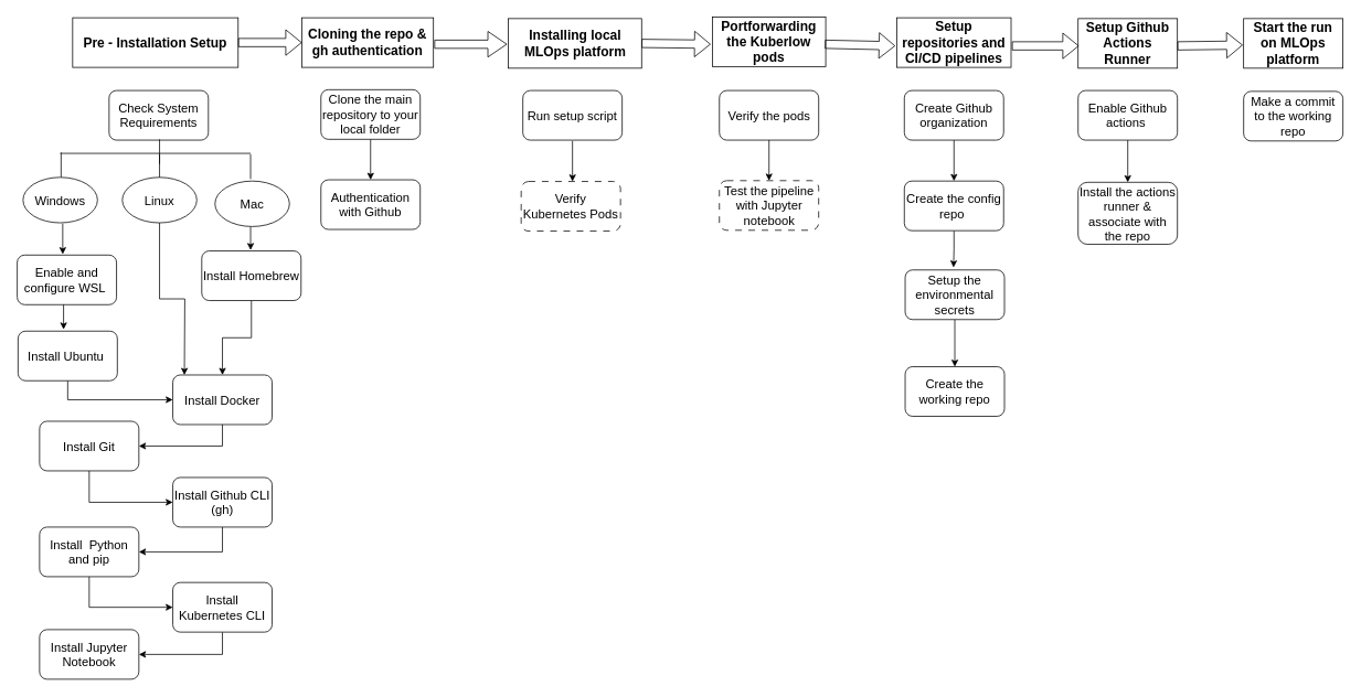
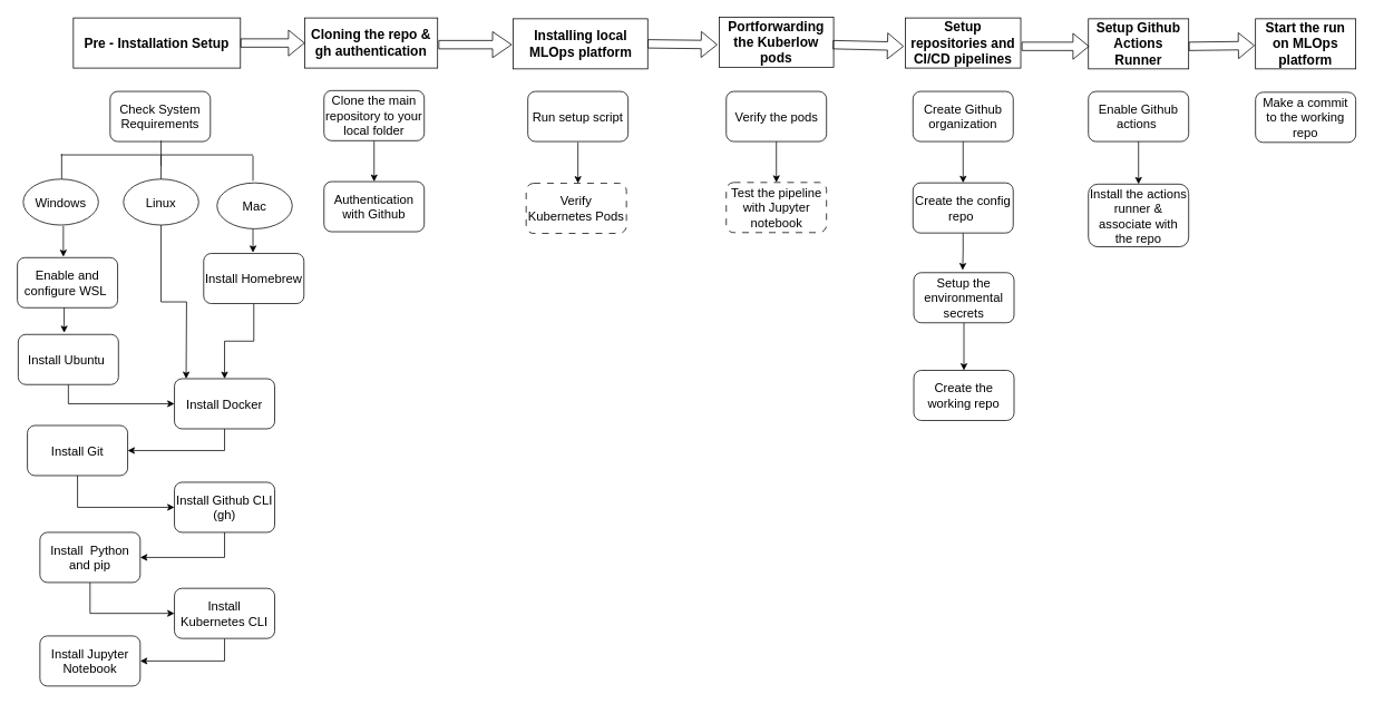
  <mxCell id="0" />
  <mxCell id="1" parent="0" />
  <mxCell id="2" value="&lt;font&gt;Check System Requirements&lt;/font&gt;" style="rounded=1;whiteSpace=wrap;html=1;fontSize=15;" parent="1" vertex="1"><mxGeometry x="131" y="109" width="120" height="60" as="geometry" /></mxCell>
  <mxCell id="3" style="edgeStyle=orthogonalEdgeStyle;rounded=0;orthogonalLoop=1;jettySize=auto;html=1;exitX=0.5;exitY=1;exitDx=0;exitDy=0;" parent="1" edge="1"><mxGeometry relative="1" as="geometry"><mxPoint x="76" y="361" as="sourcePoint" /><mxPoint x="76" y="398" as="targetPoint" /></mxGeometry></mxCell>
  <mxCell id="4" value="&lt;font&gt;Enable and configure WSL&amp;nbsp;&lt;/font&gt;" style="rounded=1;whiteSpace=wrap;html=1;fontSize=15;" parent="1" vertex="1"><mxGeometry x="20" y="308" width="120" height="60" as="geometry" /></mxCell>
  <mxCell id="5" style="edgeStyle=orthogonalEdgeStyle;rounded=0;orthogonalLoop=1;jettySize=auto;html=1;exitX=0.5;exitY=1;exitDx=0;exitDy=0;entryX=0;entryY=0.5;entryDx=0;entryDy=0;" parent="1" source="6" target="8" edge="1"><mxGeometry relative="1" as="geometry" /></mxCell>
  <mxCell id="6" value="Install Ubuntu&amp;nbsp;" style="rounded=1;whiteSpace=wrap;html=1;fontSize=15;" parent="1" vertex="1"><mxGeometry x="21" y="400" width="120" height="60" as="geometry" /></mxCell>
  <mxCell id="7" style="edgeStyle=orthogonalEdgeStyle;rounded=0;orthogonalLoop=1;jettySize=auto;html=1;exitX=0.5;exitY=1;exitDx=0;exitDy=0;fontSize=15;" parent="1" source="8" target="10" edge="1"><mxGeometry relative="1" as="geometry" /></mxCell>
  <mxCell id="8" value="Install Docker" style="rounded=1;whiteSpace=wrap;html=1;fontSize=15;" parent="1" vertex="1"><mxGeometry x="208" y="453" width="120" height="60" as="geometry" /></mxCell>
  <mxCell id="9" style="edgeStyle=orthogonalEdgeStyle;rounded=0;orthogonalLoop=1;jettySize=auto;html=1;exitX=0.5;exitY=1;exitDx=0;exitDy=0;entryX=0;entryY=0.5;entryDx=0;entryDy=0;fontSize=15;" parent="1" source="10" target="12" edge="1"><mxGeometry relative="1" as="geometry" /></mxCell>
- <mxCell id="10" value="Install Git" style="rounded=1;whiteSpace=wrap;html=1;fontSize=15;" parent="1" vertex="1"><mxGeometry x="47" y="509" width="120" height="60" as="geometry" /></mxCell>
+ <mxCell id="10" value="Install Git" style="rounded=1;whiteSpace=wrap;html=1;fontSize=15;" parent="1" vertex="1"><mxGeometry x="32" y="509" width="120" height="60" as="geometry" /></mxCell>
  <mxCell id="11" style="edgeStyle=orthogonalEdgeStyle;rounded=0;orthogonalLoop=1;jettySize=auto;html=1;exitX=0.5;exitY=1;exitDx=0;exitDy=0;entryX=1;entryY=0.5;entryDx=0;entryDy=0;fontSize=15;" parent="1" source="12" target="14" edge="1"><mxGeometry relative="1" as="geometry" /></mxCell>
  <mxCell id="12" value="Install Github CLI (gh)" style="rounded=1;whiteSpace=wrap;html=1;fontSize=15;" parent="1" vertex="1"><mxGeometry x="208" y="577" width="120" height="60" as="geometry" /></mxCell>
  <mxCell id="13" style="edgeStyle=orthogonalEdgeStyle;rounded=0;orthogonalLoop=1;jettySize=auto;html=1;exitX=0.5;exitY=1;exitDx=0;exitDy=0;entryX=0;entryY=0.5;entryDx=0;entryDy=0;fontSize=15;" parent="1" source="14" target="16" edge="1"><mxGeometry relative="1" as="geometry" /></mxCell>
  <mxCell id="14" value="Install&amp;nbsp; Python and pip" style="rounded=1;whiteSpace=wrap;html=1;fontSize=15;" parent="1" vertex="1"><mxGeometry x="47" y="637" width="120" height="60" as="geometry" /></mxCell>
  <mxCell id="15" style="edgeStyle=orthogonalEdgeStyle;rounded=0;orthogonalLoop=1;jettySize=auto;html=1;exitX=0.5;exitY=1;exitDx=0;exitDy=0;entryX=1;entryY=0.5;entryDx=0;entryDy=0;" edge="1" parent="1" source="16" target="17"><mxGeometry relative="1" as="geometry" /></mxCell>
  <mxCell id="16" value="Install Kubernetes CLI" style="rounded=1;whiteSpace=wrap;html=1;fontSize=15;" parent="1" vertex="1"><mxGeometry x="208" y="704" width="120" height="60" as="geometry" /></mxCell>
  <mxCell id="17" value="Install Jupyter Notebook" style="rounded=1;whiteSpace=wrap;html=1;fontSize=15;" parent="1" vertex="1"><mxGeometry x="47" y="761" width="120" height="60" as="geometry" /></mxCell>
  <mxCell id="18" value="&lt;font&gt;&lt;b&gt;Pre - Installation Setup&lt;/b&gt;&lt;/font&gt;" style="rounded=0;whiteSpace=wrap;html=1;rotation=0;fontSize=16;" parent="1" vertex="1"><mxGeometry x="87" y="21" width="200" height="60" as="geometry" /></mxCell>
  <mxCell id="19" style="edgeStyle=orthogonalEdgeStyle;rounded=0;orthogonalLoop=1;jettySize=auto;html=1;exitX=0.5;exitY=1;exitDx=0;exitDy=0;entryX=0.5;entryY=0;entryDx=0;entryDy=0;fontSize=15;" parent="1" source="20" target="21" edge="1"><mxGeometry relative="1" as="geometry" /></mxCell>
  <mxCell id="20" value="Clone the main repository to your local folder" style="rounded=1;whiteSpace=wrap;html=1;fontSize=15;" parent="1" vertex="1"><mxGeometry x="387" y="108" width="120" height="60" as="geometry" /></mxCell>
  <mxCell id="21" value="Authentication with Github" style="rounded=1;whiteSpace=wrap;html=1;fontSize=15;" parent="1" vertex="1"><mxGeometry x="387" y="217" width="120" height="60" as="geometry" /></mxCell>
  <mxCell id="22" value="Run setup script" style="rounded=1;whiteSpace=wrap;html=1;fontSize=15;" parent="1" vertex="1"><mxGeometry x="631" y="109" width="120" height="60" as="geometry" /></mxCell>
  <mxCell id="23" value="Verify Kubernetes Pods" style="rounded=1;whiteSpace=wrap;html=1;fontSize=15;dashed=1;dashPattern=8 8;" parent="1" vertex="1"><mxGeometry x="629" y="219" width="120" height="60" as="geometry" /></mxCell>
  <mxCell id="24" style="edgeStyle=orthogonalEdgeStyle;rounded=0;orthogonalLoop=1;jettySize=auto;html=1;exitX=0.5;exitY=1;exitDx=0;exitDy=0;entryX=0.5;entryY=0;entryDx=0;entryDy=0;fontSize=15;" parent="1" source="25" target="26" edge="1"><mxGeometry relative="1" as="geometry"><mxPoint x="928" y="214" as="targetPoint" /></mxGeometry></mxCell>
  <mxCell id="25" value="Verify the pods" style="rounded=1;whiteSpace=wrap;html=1;fontSize=15;" parent="1" vertex="1"><mxGeometry x="868.5" y="109" width="120" height="60" as="geometry" /></mxCell>
  <mxCell id="26" value="Test the pipeline with Jupyter notebook" style="rounded=1;whiteSpace=wrap;html=1;fontSize=15;dashed=1;dashPattern=8 8;" parent="1" vertex="1"><mxGeometry x="868.5" y="218" width="120" height="60" as="geometry" /></mxCell>
  <mxCell id="27" value="&lt;font&gt;&lt;b&gt;Installing local MLOps platform&lt;/b&gt;&lt;/font&gt;" style="rounded=0;whiteSpace=wrap;html=1;rotation=0;fontSize=16;" parent="1" vertex="1"><mxGeometry x="613.5" y="22" width="161" height="60" as="geometry" /></mxCell>
  <mxCell id="28" value="&lt;b&gt;&lt;font&gt;Portforwarding the Kuberlow pods&lt;/font&gt;&lt;/b&gt;" style="rounded=0;whiteSpace=wrap;html=1;rotation=0;fontSize=16;" parent="1" vertex="1"><mxGeometry x="860" y="20" width="137" height="60" as="geometry" /></mxCell>
  <mxCell id="29" style="edgeStyle=orthogonalEdgeStyle;rounded=0;orthogonalLoop=1;jettySize=auto;html=1;exitX=0.5;exitY=1;exitDx=0;exitDy=0;fontSize=15;" parent="1" edge="1"><mxGeometry relative="1" as="geometry"><mxPoint x="112" y="453" as="sourcePoint" /><mxPoint x="112" y="453" as="targetPoint" /></mxGeometry></mxCell>
  <mxCell id="30" value="&lt;font&gt;&lt;b&gt;Cloning the repo &amp;amp; gh authentication&lt;/b&gt;&lt;/font&gt;" style="rounded=0;whiteSpace=wrap;html=1;fontSize=16;" parent="1" vertex="1"><mxGeometry x="364" y="21" width="159" height="60" as="geometry" /></mxCell>
  <mxCell id="31" value="&lt;font&gt;Setup repositories and CI/CD pipelines&lt;/font&gt;" style="rounded=0;whiteSpace=wrap;html=1;fontStyle=1;fontSize=16;" parent="1" vertex="1"><mxGeometry x="1083" y="21" width="138" height="60" as="geometry" /></mxCell>
  <mxCell id="32" value="&lt;font&gt;Start the run on MLOps platform&lt;/font&gt;" style="rounded=0;whiteSpace=wrap;html=1;fontStyle=1;fontSize=16;" parent="1" vertex="1"><mxGeometry x="1502" y="22" width="120" height="60" as="geometry" /></mxCell>
  <mxCell id="33" value="&lt;font&gt;Setup Github Actions Runner&lt;/font&gt;" style="rounded=0;whiteSpace=wrap;html=1;fontStyle=1;fontSize=16;" parent="1" vertex="1"><mxGeometry x="1302" y="22" width="120" height="60" as="geometry" /></mxCell>
  <mxCell id="34" value="" style="shape=flexArrow;endArrow=classic;html=1;rounded=0;entryX=0;entryY=0.5;entryDx=0;entryDy=0;exitX=1;exitY=0.5;exitDx=0;exitDy=0;fontSize=16;" parent="1" source="18" target="30" edge="1"><mxGeometry width="50" height="50" relative="1" as="geometry"><mxPoint x="312" y="73" as="sourcePoint" /><mxPoint x="362" y="23" as="targetPoint" /></mxGeometry></mxCell>
  <mxCell id="35" value="" style="shape=flexArrow;endArrow=classic;html=1;rounded=0;fontSize=16;width=10;endSize=7.24;" parent="1" edge="1"><mxGeometry width="50" height="50" relative="1" as="geometry"><mxPoint x="524" y="53" as="sourcePoint" /><mxPoint x="612" y="53" as="targetPoint" /></mxGeometry></mxCell>
  <mxCell id="36" value="" style="shape=flexArrow;endArrow=classic;html=1;rounded=0;exitX=1;exitY=0.5;exitDx=0;exitDy=0;fontSize=16;" parent="1" source="27" edge="1"><mxGeometry width="50" height="50" relative="1" as="geometry"><mxPoint x="768" y="53" as="sourcePoint" /><mxPoint x="858" y="53" as="targetPoint" /></mxGeometry></mxCell>
  <mxCell id="37" value="" style="shape=flexArrow;endArrow=classic;html=1;rounded=0;exitX=1;exitY=0.5;exitDx=0;exitDy=0;fontSize=16;" parent="1" edge="1"><mxGeometry width="50" height="50" relative="1" as="geometry"><mxPoint x="996" y="53" as="sourcePoint" /><mxPoint x="1081" y="55" as="targetPoint" /></mxGeometry></mxCell>
  <mxCell id="38" value="" style="shape=flexArrow;endArrow=classic;html=1;rounded=0;fontStyle=1;fontSize=16;" parent="1" edge="1"><mxGeometry width="50" height="50" relative="1" as="geometry"><mxPoint x="1222" y="55" as="sourcePoint" /><mxPoint x="1303" y="55" as="targetPoint" /></mxGeometry></mxCell>
  <mxCell id="39" value="" style="shape=flexArrow;endArrow=classic;html=1;rounded=0;entryX=0;entryY=0.5;entryDx=0;entryDy=0;fontStyle=1;fontSize=16;" parent="1" edge="1"><mxGeometry width="50" height="50" relative="1" as="geometry"><mxPoint x="1422" y="55" as="sourcePoint" /><mxPoint x="1501" y="54" as="targetPoint" /></mxGeometry></mxCell>
  <mxCell id="40" style="edgeStyle=orthogonalEdgeStyle;rounded=0;orthogonalLoop=1;jettySize=auto;html=1;exitX=0.5;exitY=1;exitDx=0;exitDy=0;" parent="1" source="41" target="8" edge="1"><mxGeometry relative="1" as="geometry" /></mxCell>
  <mxCell id="41" value="&lt;font style=&quot;font-size: 15px;&quot;&gt;Install Homebrew&lt;/font&gt;" style="rounded=1;whiteSpace=wrap;html=1;" parent="1" vertex="1"><mxGeometry x="243" y="303" width="120" height="60" as="geometry" /></mxCell>
  <mxCell id="42" value="" style="endArrow=none;html=1;rounded=0;" parent="1" edge="1"><mxGeometry width="50" height="50" relative="1" as="geometry"><mxPoint x="73" y="214" as="sourcePoint" /><mxPoint x="73" y="184" as="targetPoint" /></mxGeometry></mxCell>
  <mxCell id="43" value="&lt;font style=&quot;font-size: 15px;&quot;&gt;Windows&lt;/font&gt;" style="ellipse;whiteSpace=wrap;html=1;" parent="1" vertex="1"><mxGeometry x="27" y="214" width="90" height="55" as="geometry" /></mxCell>
  <mxCell id="44" value="" style="endArrow=none;html=1;rounded=0;" parent="1" edge="1"><mxGeometry width="50" height="50" relative="1" as="geometry"><mxPoint x="192" y="216" as="sourcePoint" /><mxPoint x="192" y="186" as="targetPoint" /></mxGeometry></mxCell>
  <mxCell id="45" value="" style="endArrow=none;html=1;rounded=0;" parent="1" edge="1"><mxGeometry width="50" height="50" relative="1" as="geometry"><mxPoint x="302" y="216" as="sourcePoint" /><mxPoint x="302" y="186" as="targetPoint" /></mxGeometry></mxCell>
  <mxCell id="46" value="&lt;span style=&quot;font-size: 15px;&quot;&gt;Linux&lt;/span&gt;" style="ellipse;whiteSpace=wrap;html=1;" parent="1" vertex="1"><mxGeometry x="147" y="214" width="90" height="55" as="geometry" /></mxCell>
  <mxCell id="47" value="&lt;font style=&quot;font-size: 15px;&quot;&gt;Mac&lt;/font&gt;" style="ellipse;whiteSpace=wrap;html=1;" parent="1" vertex="1"><mxGeometry x="259" y="218.5" width="90" height="55" as="geometry" /></mxCell>
  <mxCell id="48" value="" style="endArrow=none;html=1;rounded=0;" parent="1" edge="1"><mxGeometry width="50" height="50" relative="1" as="geometry"><mxPoint x="72" y="185" as="sourcePoint" /><mxPoint x="302" y="185" as="targetPoint" /></mxGeometry></mxCell>
  <mxCell id="49" value="" style="endArrow=none;html=1;rounded=0;" parent="1" edge="1"><mxGeometry width="50" height="50" relative="1" as="geometry"><mxPoint x="192" y="198" as="sourcePoint" /><mxPoint x="192" y="168" as="targetPoint" /></mxGeometry></mxCell>
  <mxCell id="50" style="edgeStyle=orthogonalEdgeStyle;rounded=0;orthogonalLoop=1;jettySize=auto;html=1;exitX=0.5;exitY=1;exitDx=0;exitDy=0;entryX=0.411;entryY=-0.06;entryDx=0;entryDy=0;entryPerimeter=0;" parent="1" edge="1"><mxGeometry relative="1" as="geometry"><mxPoint x="302" y="274" as="sourcePoint" /><mxPoint x="302" y="302" as="targetPoint" /></mxGeometry></mxCell>
  <mxCell id="51" style="edgeStyle=orthogonalEdgeStyle;rounded=0;orthogonalLoop=1;jettySize=auto;html=1;exitX=0.5;exitY=1;exitDx=0;exitDy=0;" parent="1" edge="1"><mxGeometry relative="1" as="geometry"><mxPoint x="75" y="270" as="sourcePoint" /><mxPoint x="75" y="307" as="targetPoint" /></mxGeometry></mxCell>
  <mxCell id="52" style="edgeStyle=orthogonalEdgeStyle;rounded=0;orthogonalLoop=1;jettySize=auto;html=1;exitX=0.5;exitY=1;exitDx=0;exitDy=0;" parent="1" source="46" edge="1"><mxGeometry relative="1" as="geometry"><mxPoint x="222" y="453" as="targetPoint" /></mxGeometry></mxCell>
  <mxCell id="53" style="edgeStyle=orthogonalEdgeStyle;rounded=0;orthogonalLoop=1;jettySize=auto;html=1;exitX=0.5;exitY=1;exitDx=0;exitDy=0;entryX=0.5;entryY=0;entryDx=0;entryDy=0;fontSize=15;" edge="1" parent="1"><mxGeometry relative="1" as="geometry"><mxPoint x="691" y="219" as="targetPoint" /><mxPoint x="691" y="170" as="sourcePoint" /></mxGeometry></mxCell>
  <mxCell id="54" style="edgeStyle=orthogonalEdgeStyle;rounded=0;orthogonalLoop=1;jettySize=auto;html=1;exitX=0.5;exitY=1;exitDx=0;exitDy=0;" edge="1" parent="1" source="55"><mxGeometry relative="1" as="geometry"><mxPoint x="1151.429" y="323" as="targetPoint" /></mxGeometry></mxCell>
  <mxCell id="55" value="&lt;font style=&quot;font-size: 15px;&quot;&gt;Create the config repo&amp;nbsp;&lt;/font&gt;" style="rounded=1;whiteSpace=wrap;html=1;" vertex="1" parent="1"><mxGeometry x="1092" y="218.5" width="120" height="60" as="geometry" /></mxCell>
  <mxCell id="56" style="edgeStyle=orthogonalEdgeStyle;rounded=0;orthogonalLoop=1;jettySize=auto;html=1;exitX=0.5;exitY=1;exitDx=0;exitDy=0;entryX=0.5;entryY=0;entryDx=0;entryDy=0;" edge="1" parent="1" source="57" target="60"><mxGeometry relative="1" as="geometry" /></mxCell>
  <mxCell id="57" value="&lt;font style=&quot;font-size: 15px;&quot;&gt;Setup the environmental secrets&lt;/font&gt;" style="rounded=1;whiteSpace=wrap;html=1;" vertex="1" parent="1"><mxGeometry x="1093" y="326" width="120" height="60" as="geometry" /></mxCell>
  <mxCell id="58" style="edgeStyle=orthogonalEdgeStyle;rounded=0;orthogonalLoop=1;jettySize=auto;html=1;exitX=0.5;exitY=1;exitDx=0;exitDy=0;entryX=0.5;entryY=0;entryDx=0;entryDy=0;" edge="1" parent="1" source="59" target="55"><mxGeometry relative="1" as="geometry" /></mxCell>
  <mxCell id="59" value="&lt;font style=&quot;font-size: 15px;&quot;&gt;Create Github organization&lt;/font&gt;" style="rounded=1;whiteSpace=wrap;html=1;" vertex="1" parent="1"><mxGeometry x="1092" y="109" width="120" height="60" as="geometry" /></mxCell>
  <mxCell id="60" value="&lt;font style=&quot;font-size: 15px;&quot;&gt;Create the working repo&lt;/font&gt;" style="rounded=1;whiteSpace=wrap;html=1;" vertex="1" parent="1"><mxGeometry x="1093" y="443" width="120" height="60" as="geometry" /></mxCell>
  <mxCell id="61" style="edgeStyle=orthogonalEdgeStyle;rounded=0;orthogonalLoop=1;jettySize=auto;html=1;exitX=0.5;exitY=1;exitDx=0;exitDy=0;entryX=0.5;entryY=0;entryDx=0;entryDy=0;" edge="1" parent="1" source="62" target="63"><mxGeometry relative="1" as="geometry" /></mxCell>
  <mxCell id="62" value="&lt;font style=&quot;font-size: 15px;&quot;&gt;Enable Github actions&amp;nbsp;&lt;/font&gt;" style="rounded=1;whiteSpace=wrap;html=1;" vertex="1" parent="1"><mxGeometry x="1302" y="109" width="120" height="60" as="geometry" /></mxCell>
  <mxCell id="63" value="&lt;font style=&quot;font-size: 15px;&quot;&gt;Install the actions runner &amp;amp; associate with the repo&lt;/font&gt;" style="rounded=1;whiteSpace=wrap;html=1;" vertex="1" parent="1"><mxGeometry x="1302" y="220" width="120" height="75" as="geometry" /></mxCell>
  <mxCell id="64" value="&lt;font style=&quot;font-size: 15px;&quot;&gt;Make a commit to the working repo&lt;/font&gt;" style="rounded=1;whiteSpace=wrap;html=1;" vertex="1" parent="1"><mxGeometry x="1502" y="110" width="120" height="60" as="geometry" /></mxCell>
